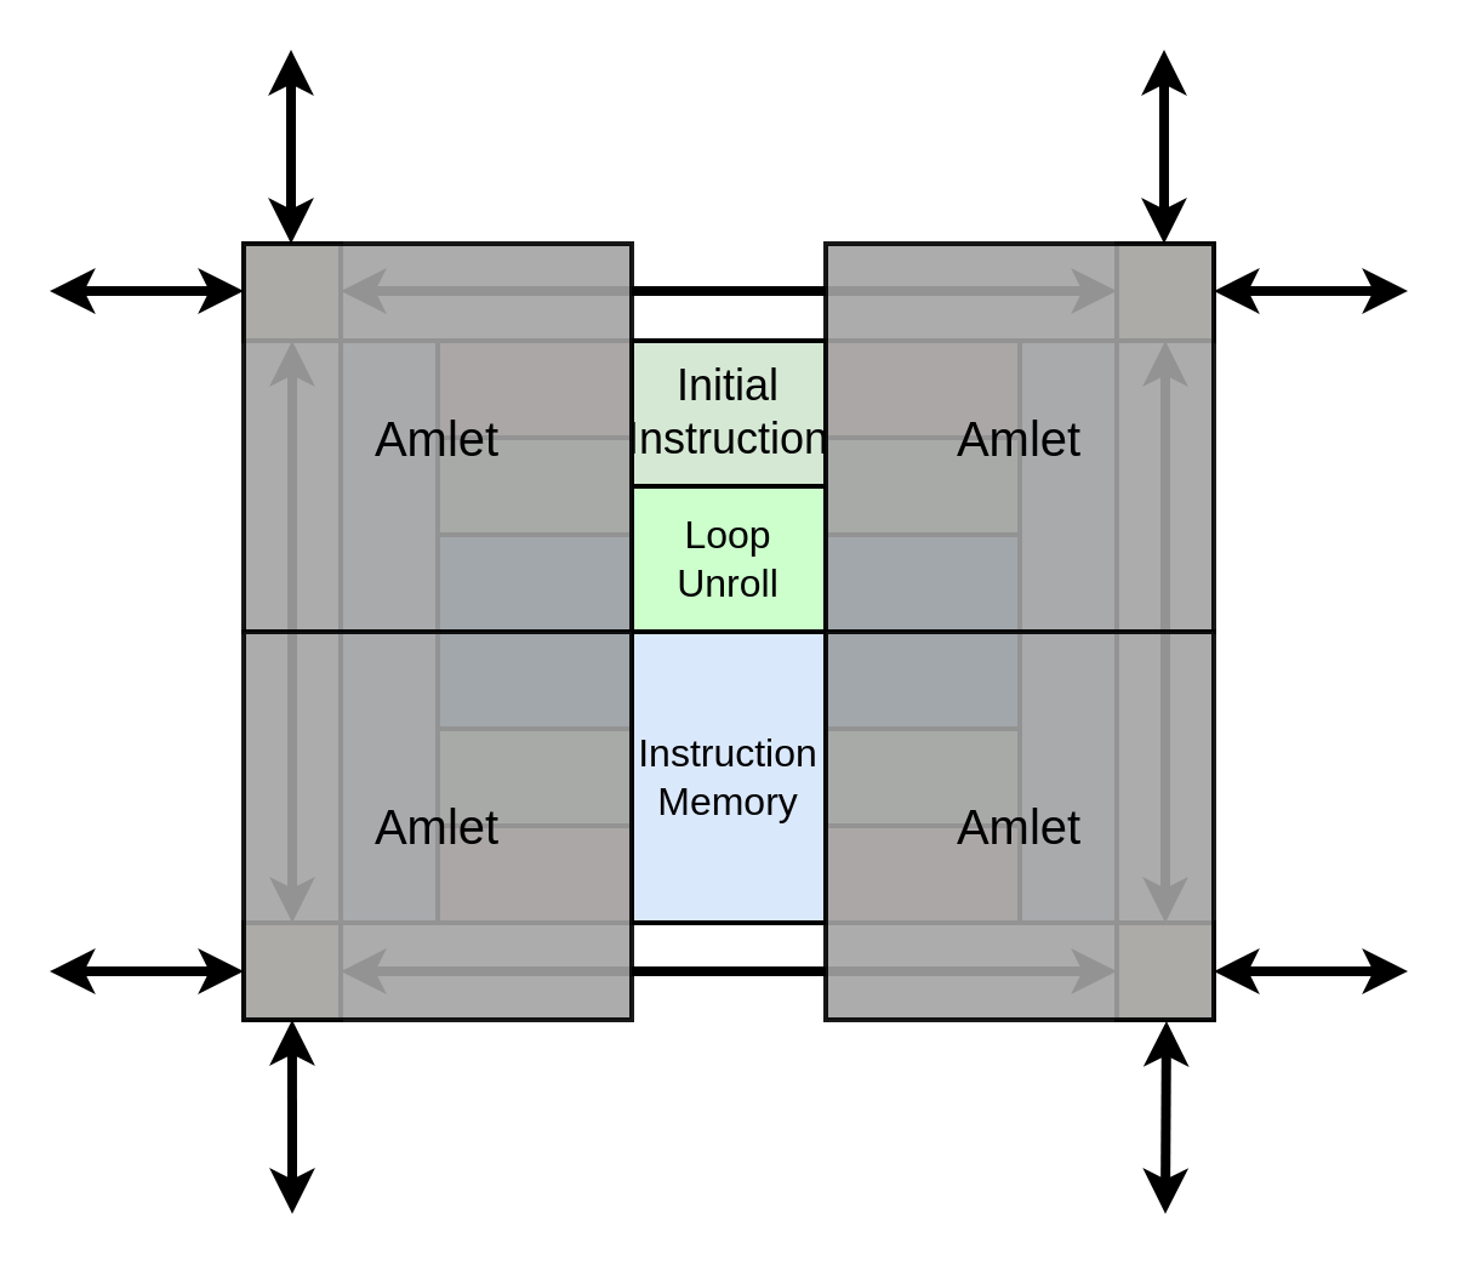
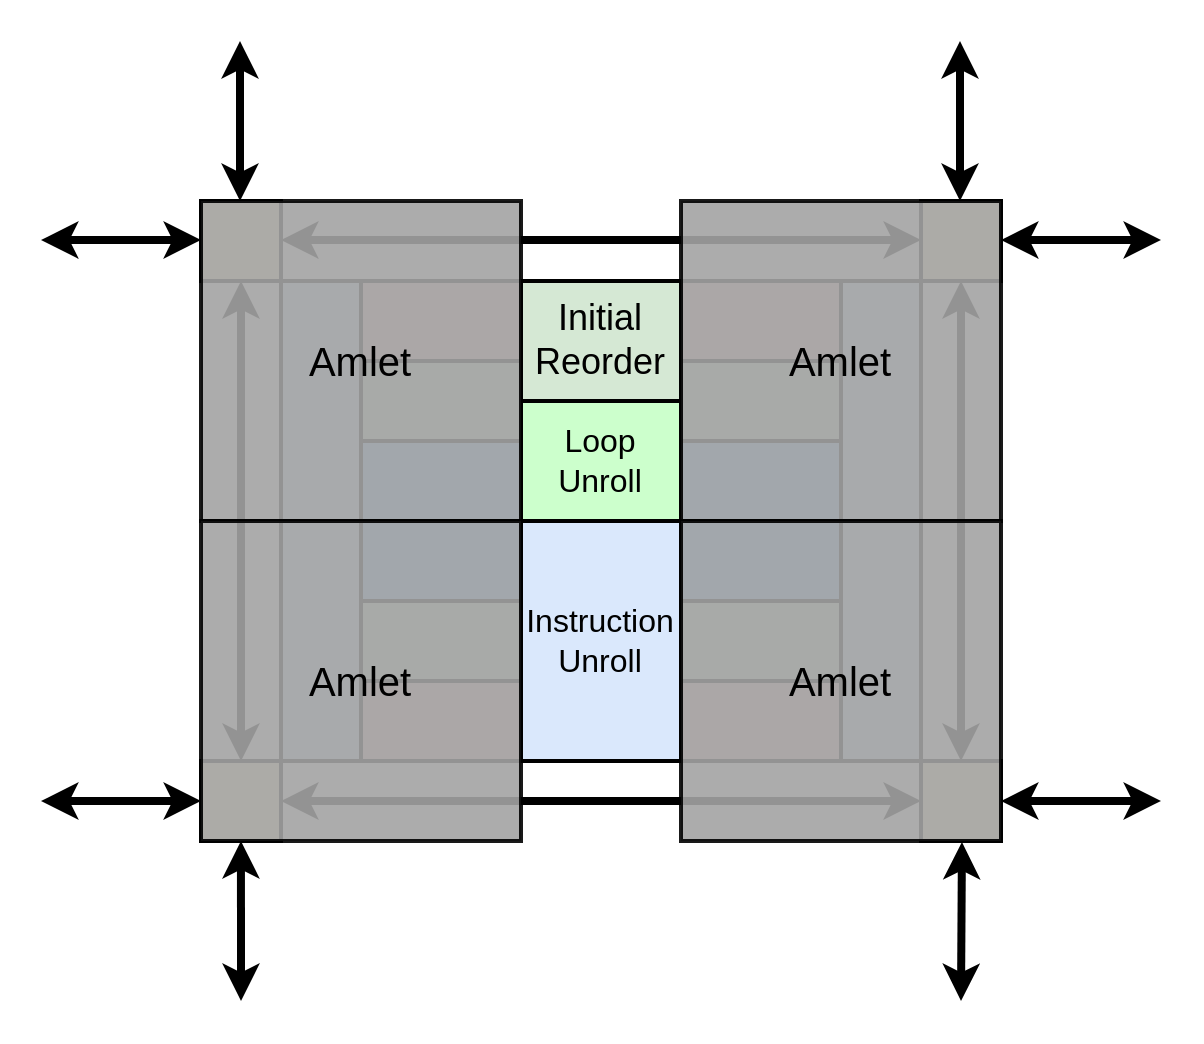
  <mxCell id="0" />
  <mxCell id="1" parent="0" />
  <mxCell id="2" value="" style="rounded=0;whiteSpace=wrap;html=1;fontSize=18;fillColor=#99CCFF;strokeWidth=2;shadow=0;" parent="1" vertex="1"><mxGeometry x="340" y="260" width="80" height="40" as="geometry" /></mxCell>
  <mxCell id="3" value="" style="rounded=0;whiteSpace=wrap;html=1;fontSize=18;fillColor=#d5e8d4;strokeColor=#000000;strokeWidth=2;shadow=0;" parent="1" vertex="1"><mxGeometry x="340" y="300" width="80" height="40" as="geometry" /></mxCell>
  <mxCell id="4" value="" style="rounded=0;whiteSpace=wrap;html=1;fontSize=18;fillColor=#f8cecc;strokeColor=#000000;strokeWidth=2;shadow=0;" parent="1" vertex="1"><mxGeometry x="340" y="340" width="80" height="40" as="geometry" /></mxCell>
  <mxCell id="5" value="" style="endArrow=classic;startArrow=classic;html=1;rounded=0;exitX=0.5;exitY=0;exitDx=0;exitDy=0;fontSize=13;strokeWidth=4;entryX=0.5;entryY=1;entryDx=0;entryDy=0;shadow=0;" parent="1" source="9" edge="1" target="25"><mxGeometry width="50" height="50" relative="1" as="geometry"><mxPoint x="385" y="395" as="sourcePoint" /><mxPoint x="480" y="240" as="targetPoint" /></mxGeometry></mxCell>
  <mxCell id="6" value="" style="endArrow=classic;startArrow=classic;html=1;rounded=0;fontSize=13;strokeWidth=4;entryX=1;entryY=0.5;entryDx=0;entryDy=0;shadow=0;" parent="1" edge="1" target="9"><mxGeometry width="50" height="50" relative="1" as="geometry"><mxPoint x="580" y="400" as="sourcePoint" /><mxPoint x="520" y="400" as="targetPoint" /><Array as="points"><mxPoint x="520" y="400" /></Array></mxGeometry></mxCell>
  <mxCell id="7" value="" style="endArrow=classic;startArrow=classic;html=1;rounded=0;exitX=0.878;exitY=1.003;exitDx=0;exitDy=0;exitPerimeter=0;fontSize=13;strokeWidth=4;shadow=0;" parent="1" edge="1"><mxGeometry width="50" height="50" relative="1" as="geometry"><mxPoint x="480.48" y="420.48" as="sourcePoint" /><mxPoint x="480" y="500" as="targetPoint" /></mxGeometry></mxCell>
  <mxCell id="8" value="" style="rounded=0;whiteSpace=wrap;html=1;fontSize=18;fillColor=#dae8fc;strokeColor=#000000;strokeWidth=2;shadow=0;" vertex="1" parent="1"><mxGeometry x="420" y="260" width="40" height="120" as="geometry" /></mxCell>
  <mxCell id="9" value="" style="rounded=0;whiteSpace=wrap;html=1;fillColor=#fff2cc;strokeColor=#000000;strokeWidth=2;fontSize=18;shadow=0;" vertex="1" parent="1"><mxGeometry x="460" y="380" width="40" height="40" as="geometry" /></mxCell>
  <mxCell id="10" value="" style="rounded=0;whiteSpace=wrap;html=1;fontSize=18;fillColor=#99CCFF;strokeWidth=2;" vertex="1" parent="1"><mxGeometry x="180" y="260" width="80" height="40" as="geometry" /></mxCell>
  <mxCell id="11" value="" style="rounded=0;whiteSpace=wrap;html=1;fontSize=18;fillColor=#d5e8d4;strokeColor=#000000;strokeWidth=2;" vertex="1" parent="1"><mxGeometry x="180" y="300" width="80" height="40" as="geometry" /></mxCell>
  <mxCell id="12" value="" style="rounded=0;whiteSpace=wrap;html=1;fontSize=18;fillColor=#f8cecc;strokeColor=#000000;strokeWidth=2;" vertex="1" parent="1"><mxGeometry x="180" y="340" width="80" height="40" as="geometry" /></mxCell>
  <mxCell id="13" value="" style="endArrow=classic;startArrow=classic;html=1;rounded=0;exitX=0.5;exitY=0;exitDx=0;exitDy=0;fontSize=13;strokeWidth=4;entryX=0.5;entryY=1;entryDx=0;entryDy=0;" edge="1" parent="1" source="18" target="32"><mxGeometry width="50" height="50" relative="1" as="geometry"><mxPoint x="160" y="380" as="sourcePoint" /><mxPoint x="120" y="220" as="targetPoint" /></mxGeometry></mxCell>
  <mxCell id="14" value="" style="endArrow=classic;startArrow=classic;html=1;rounded=0;fontSize=13;strokeWidth=4;entryX=1;entryY=0.5;entryDx=0;entryDy=0;exitX=0;exitY=0.5;exitDx=0;exitDy=0;" edge="1" parent="1" target="18" source="9"><mxGeometry width="50" height="50" relative="1" as="geometry"><mxPoint x="290" y="400" as="sourcePoint" /><mxPoint x="270" y="400" as="targetPoint" /></mxGeometry></mxCell>
  <mxCell id="15" value="" style="endArrow=classic;startArrow=classic;html=1;rounded=0;exitX=0.878;exitY=1.003;exitDx=0;exitDy=0;exitPerimeter=0;fontSize=13;strokeWidth=4;" edge="1" parent="1"><mxGeometry width="50" height="50" relative="1" as="geometry"><mxPoint x="119.98" y="420" as="sourcePoint" /><mxPoint x="120" y="500" as="targetPoint" /></mxGeometry></mxCell>
  <mxCell id="16" value="" style="rounded=0;whiteSpace=wrap;html=1;fontSize=18;fillColor=#dae8fc;strokeColor=#000000;strokeWidth=2;" vertex="1" parent="1"><mxGeometry x="140" y="260" width="40" height="120" as="geometry" /></mxCell>
  <mxCell id="17" value="" style="endArrow=classic;startArrow=classic;html=1;rounded=0;fontSize=13;strokeWidth=4;exitX=0;exitY=0.5;exitDx=0;exitDy=0;" edge="1" parent="1" source="18"><mxGeometry width="50" height="50" relative="1" as="geometry"><mxPoint x="70" y="400" as="sourcePoint" /><mxPoint x="20" y="400" as="targetPoint" /></mxGeometry></mxCell>
  <mxCell id="18" value="" style="rounded=0;whiteSpace=wrap;html=1;fillColor=#fff2cc;strokeColor=#000000;strokeWidth=2;fontSize=18;" vertex="1" parent="1"><mxGeometry x="100" y="380" width="40" height="40" as="geometry" /></mxCell>
- <mxCell id="19" value="Instruction&lt;br&gt;Memory" style="rounded=0;whiteSpace=wrap;html=1;fontSize=16;fillColor=#dae8fc;strokeColor=#000000;strokeWidth=2;" vertex="1" parent="1"><mxGeometry x="260" y="260" width="80" height="120" as="geometry" /></mxCell>
+ <mxCell id="19" value="Instruction&lt;br&gt;Unroll" style="rounded=0;whiteSpace=wrap;html=1;fontSize=16;fillColor=#dae8fc;strokeColor=#000000;strokeWidth=2;" vertex="1" parent="1"><mxGeometry x="260" y="260" width="80" height="120" as="geometry" /></mxCell>
  <mxCell id="20" value="" style="rounded=0;whiteSpace=wrap;html=1;fontSize=18;fillColor=#99CCFF;strokeWidth=2;shadow=0;" vertex="1" parent="1"><mxGeometry x="340" y="220" width="80" height="40" as="geometry" /></mxCell>
  <mxCell id="21" value="" style="rounded=0;whiteSpace=wrap;html=1;fontSize=18;fillColor=#d5e8d4;strokeColor=#000000;strokeWidth=2;shadow=0;" vertex="1" parent="1"><mxGeometry x="340" y="180" width="80" height="40" as="geometry" /></mxCell>
  <mxCell id="22" value="" style="rounded=0;whiteSpace=wrap;html=1;fontSize=18;fillColor=#f8cecc;strokeColor=#000000;strokeWidth=2;shadow=0;" vertex="1" parent="1"><mxGeometry x="340" y="140" width="80" height="40" as="geometry" /></mxCell>
  <mxCell id="23" value="" style="endArrow=classic;startArrow=classic;html=1;rounded=0;fontSize=13;strokeWidth=4;" edge="1" parent="1"><mxGeometry width="50" height="50" relative="1" as="geometry"><mxPoint x="119.5" y="100" as="sourcePoint" /><mxPoint x="119.5" y="20" as="targetPoint" /></mxGeometry></mxCell>
  <mxCell id="24" value="" style="rounded=0;whiteSpace=wrap;html=1;fontSize=18;fillColor=#dae8fc;strokeColor=#000000;strokeWidth=2;shadow=0;" vertex="1" parent="1"><mxGeometry x="420" y="140" width="40" height="120" as="geometry" /></mxCell>
  <mxCell id="25" value="" style="rounded=0;whiteSpace=wrap;html=1;fillColor=#fff2cc;strokeColor=#000000;strokeWidth=2;fontSize=18;shadow=0;" vertex="1" parent="1"><mxGeometry x="460" y="100" width="40" height="40" as="geometry" /></mxCell>
  <mxCell id="26" value="" style="endArrow=classic;startArrow=classic;html=1;rounded=0;fontSize=13;strokeWidth=4;entryX=1;entryY=0.5;entryDx=0;entryDy=0;shadow=0;" edge="1" parent="1"><mxGeometry width="50" height="50" relative="1" as="geometry"><mxPoint x="580" y="119.5" as="sourcePoint" /><mxPoint x="500" y="119.5" as="targetPoint" /><Array as="points"><mxPoint x="520" y="119.5" /></Array></mxGeometry></mxCell>
  <mxCell id="27" value="Loop&lt;br&gt;Unroll" style="rounded=0;whiteSpace=wrap;html=1;fontSize=16;fillColor=#CCFFCC;strokeColor=#000000;strokeWidth=2;" vertex="1" parent="1"><mxGeometry x="260" y="200" width="80" height="60" as="geometry" /></mxCell>
- <mxCell id="28" value="Initial&lt;div&gt;Instruction&lt;/div&gt;" style="rounded=0;whiteSpace=wrap;html=1;fontSize=18;fillColor=#d5e8d4;strokeColor=#000000;strokeWidth=2;" vertex="1" parent="1"><mxGeometry x="260" y="140" width="80" height="60" as="geometry" /></mxCell>
+ <mxCell id="28" value="Initial&lt;div&gt;Reorder&lt;/div&gt;" style="rounded=0;whiteSpace=wrap;html=1;fontSize=18;fillColor=#d5e8d4;strokeColor=#000000;strokeWidth=2;" vertex="1" parent="1"><mxGeometry x="260" y="140" width="80" height="60" as="geometry" /></mxCell>
  <mxCell id="29" value="" style="rounded=0;whiteSpace=wrap;html=1;fontSize=18;fillColor=#f8cecc;strokeColor=#000000;strokeWidth=2;" vertex="1" parent="1"><mxGeometry x="180" y="140" width="80" height="40" as="geometry" /></mxCell>
  <mxCell id="30" value="" style="rounded=0;whiteSpace=wrap;html=1;fontSize=18;fillColor=#d5e8d4;strokeColor=#000000;strokeWidth=2;" vertex="1" parent="1"><mxGeometry x="180" y="180" width="80" height="40" as="geometry" /></mxCell>
  <mxCell id="31" value="" style="rounded=0;whiteSpace=wrap;html=1;fontSize=18;fillColor=#99CCFF;strokeWidth=2;" vertex="1" parent="1"><mxGeometry x="180" y="220" width="80" height="40" as="geometry" /></mxCell>
  <mxCell id="32" value="" style="rounded=0;whiteSpace=wrap;html=1;fillColor=#fff2cc;strokeColor=#000000;strokeWidth=2;fontSize=18;" vertex="1" parent="1"><mxGeometry x="100" y="100" width="40" height="40" as="geometry" /></mxCell>
  <mxCell id="33" value="" style="endArrow=classic;startArrow=classic;html=1;rounded=0;fontSize=13;strokeWidth=4;entryX=1;entryY=0.5;entryDx=0;entryDy=0;exitX=0;exitY=0.5;exitDx=0;exitDy=0;" edge="1" parent="1"><mxGeometry width="50" height="50" relative="1" as="geometry"><mxPoint x="460" y="119.5" as="sourcePoint" /><mxPoint x="140" y="119.5" as="targetPoint" /></mxGeometry></mxCell>
  <mxCell id="34" value="" style="endArrow=classic;startArrow=classic;html=1;rounded=0;fontSize=13;strokeWidth=4;shadow=0;" edge="1" parent="1"><mxGeometry width="50" height="50" relative="1" as="geometry"><mxPoint x="479.5" y="100" as="sourcePoint" /><mxPoint x="479.5" y="20" as="targetPoint" /></mxGeometry></mxCell>
  <mxCell id="35" value="" style="endArrow=classic;startArrow=classic;html=1;rounded=0;fontSize=13;strokeWidth=4;entryX=1;entryY=0.5;entryDx=0;entryDy=0;" edge="1" parent="1"><mxGeometry width="50" height="50" relative="1" as="geometry"><mxPoint x="100" y="119.5" as="sourcePoint" /><mxPoint x="20" y="119.5" as="targetPoint" /><Array as="points"><mxPoint x="40" y="119.5" /></Array></mxGeometry></mxCell>
  <mxCell id="36" value="" style="rounded=0;whiteSpace=wrap;html=1;fontSize=18;fillColor=#dae8fc;strokeColor=#000000;strokeWidth=2;" vertex="1" parent="1"><mxGeometry x="140" y="140" width="40" height="120" as="geometry" /></mxCell>
  <mxCell id="37" value="Amlet" style="rounded=0;whiteSpace=wrap;html=1;fillColor=#A4A4A4;strokeWidth=2;opacity=90;fontSize=20;" vertex="1" parent="1"><mxGeometry x="100" y="100" width="160" height="160" as="geometry" /></mxCell>
  <mxCell id="38" value="Amlet" style="rounded=0;whiteSpace=wrap;html=1;fillColor=#A4A4A4;strokeWidth=2;opacity=90;fontSize=20;" vertex="1" parent="1"><mxGeometry x="340" y="100" width="160" height="160" as="geometry" /></mxCell>
  <mxCell id="39" value="Amlet" style="rounded=0;whiteSpace=wrap;html=1;fillColor=#A4A4A4;strokeWidth=2;opacity=90;fontSize=20;" vertex="1" parent="1"><mxGeometry x="100" y="260" width="160" height="160" as="geometry" /></mxCell>
  <mxCell id="40" value="Amlet" style="rounded=0;whiteSpace=wrap;html=1;fillColor=#A4A4A4;strokeWidth=2;opacity=90;fontSize=20;" vertex="1" parent="1"><mxGeometry x="340" y="260" width="160" height="160" as="geometry" /></mxCell>
